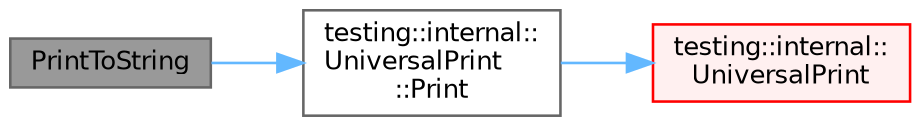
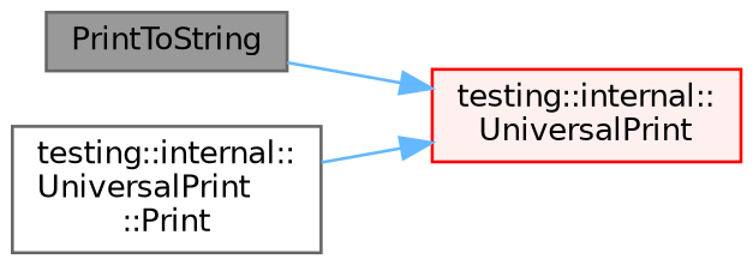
  digraph {
    rankdir=LR
    node [fontname=Helvetica fontsize=10 shape=box style=filled]
    edge [color=steelblue1 fontname=Helvetica fontsize=10 labelfontname=Helvetica labelfontsize=10 style=solid]
    n1 [color=gray40 fillcolor=grey60 fontcolor=black height=0.2 label=PrintToString width=0.4]
    n2 [color=grey40 fillcolor=white height=0.2 label="testing::internal::\lUniversalPrint\l::Print" width=0.4]
    n3 [color=red fillcolor="#FFF0F0" height=0.2 label="testing::internal::\lUniversalPrint" width=0.4]
-   n1 -> n2
+   n1 -> n3
    n2 -> n3
  }
